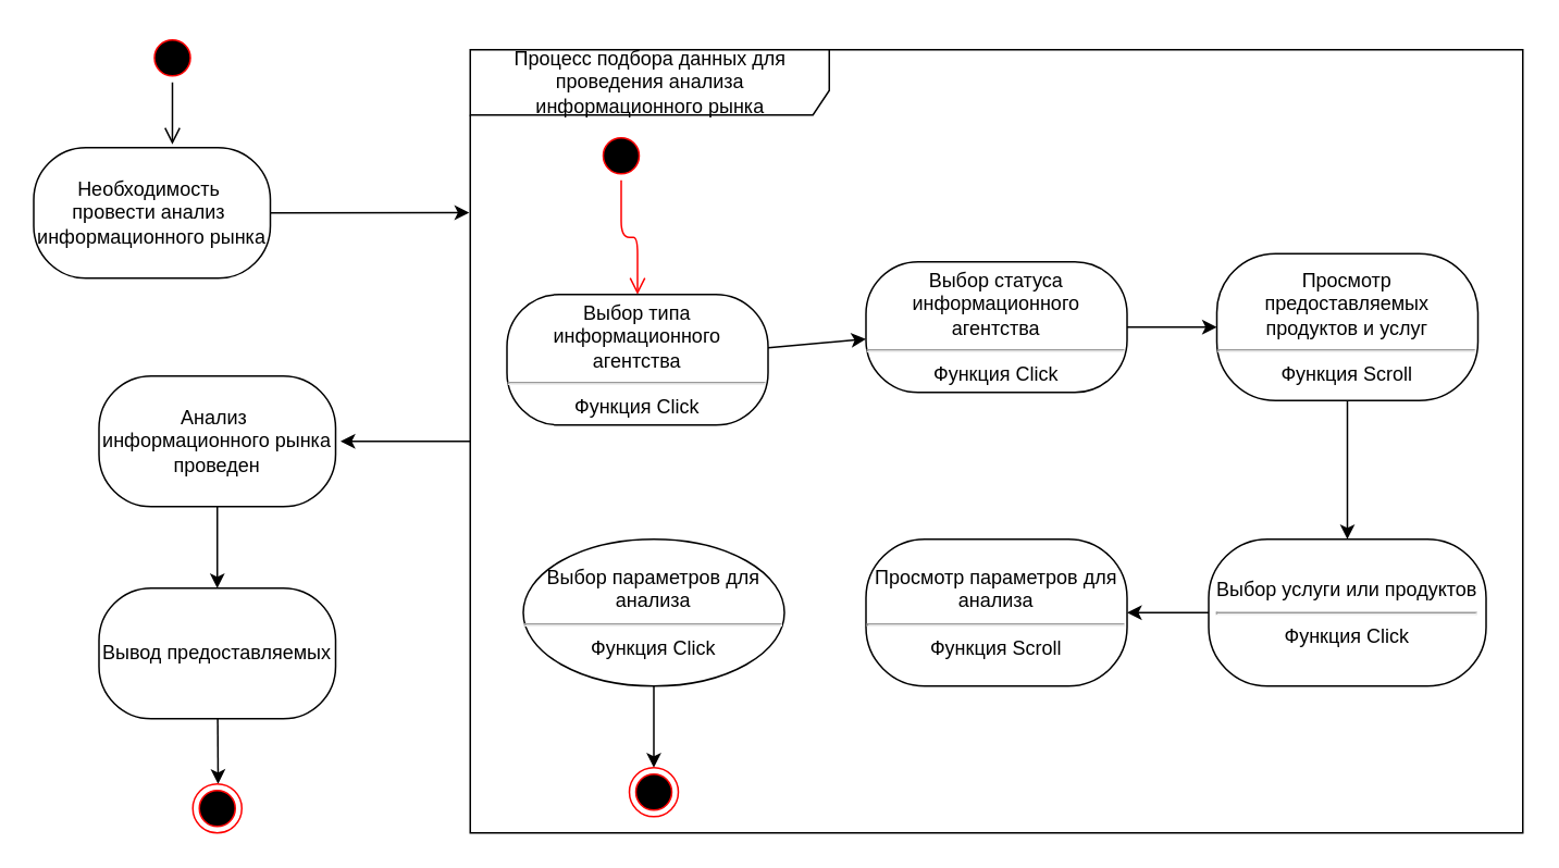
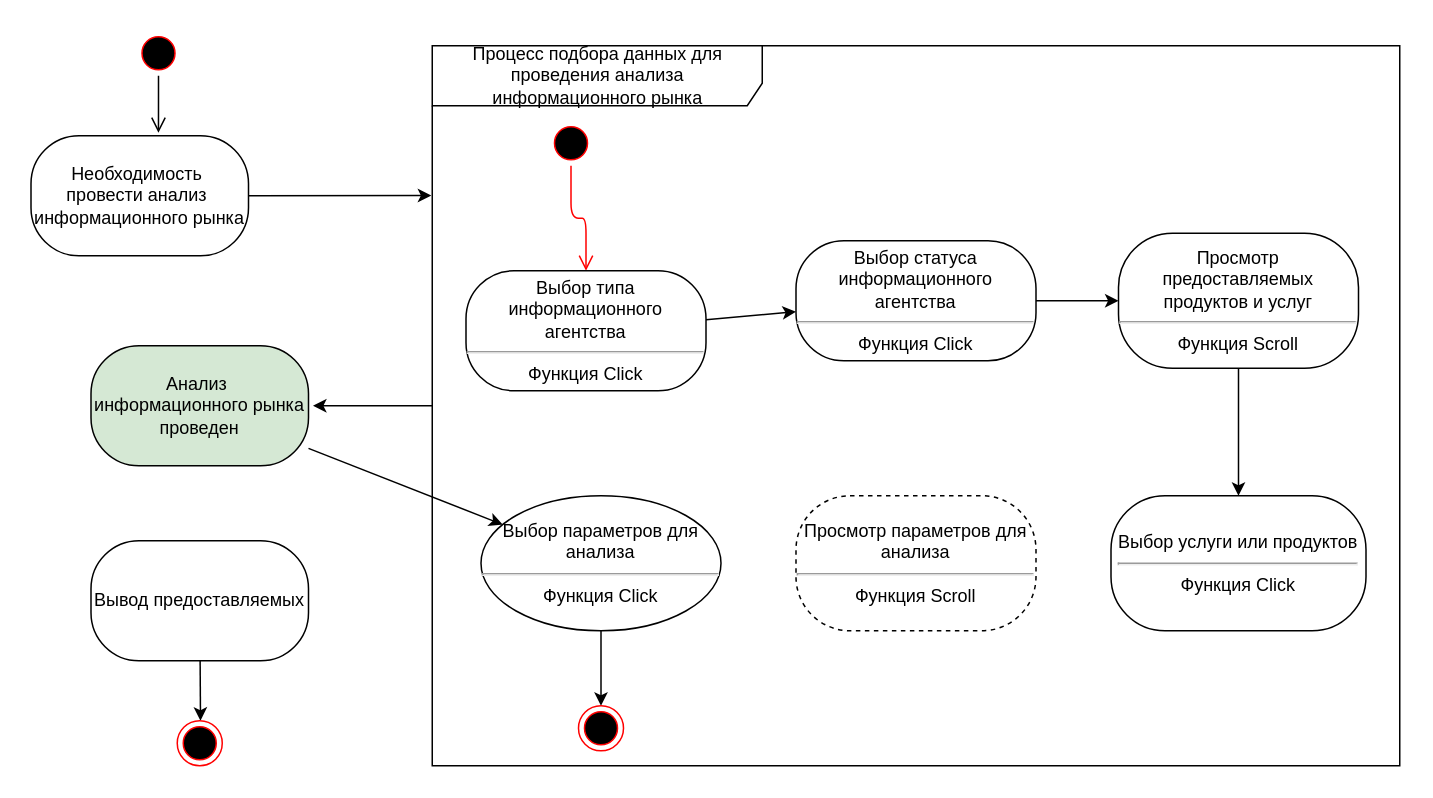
  <mxCell id="0" />
  <mxCell id="1" parent="0" />
  <mxCell id="2" value="" style="ellipse;html=1;shape=startState;fillColor=#000000;strokeColor=#ff0000;" vertex="1" parent="1"><mxGeometry x="90" y="20" width="30" height="30" as="geometry" /></mxCell>
  <mxCell id="3" value="" style="edgeStyle=orthogonalEdgeStyle;html=1;verticalAlign=bottom;endArrow=open;endSize=8;entryX=0.586;entryY=-0.025;entryDx=0;entryDy=0;entryPerimeter=0;" edge="1" source="2" parent="1" target="5"><mxGeometry relative="1" as="geometry"><mxPoint x="105" y="190" as="targetPoint" /></mxGeometry></mxCell>
  <mxCell id="4" value="" style="edgeStyle=none;rounded=0;orthogonalLoop=1;jettySize=auto;html=1;entryX=-0.001;entryY=0.208;entryDx=0;entryDy=0;entryPerimeter=0;" edge="1" parent="1" source="5" target="7"><mxGeometry relative="1" as="geometry"><mxPoint x="245" y="130" as="targetPoint" /></mxGeometry></mxCell>
  <mxCell id="5" value="&lt;span style=&quot;white-space: nowrap&quot;&gt;Необходимость&amp;nbsp;&lt;/span&gt;&lt;br style=&quot;white-space: nowrap&quot;&gt;&lt;span style=&quot;white-space: nowrap&quot;&gt;провести анализ&amp;nbsp;&lt;br&gt;&lt;/span&gt;информационного рынка" style="rounded=1;whiteSpace=wrap;html=1;arcSize=40;" vertex="1" parent="1"><mxGeometry x="20" y="90" width="145" height="80" as="geometry" /></mxCell>
  <mxCell id="6" value="" style="edgeStyle=none;rounded=0;orthogonalLoop=1;jettySize=auto;html=1;" edge="1" parent="1" source="7"><mxGeometry relative="1" as="geometry"><mxPoint x="208" y="270" as="targetPoint" /><Array as="points"><mxPoint x="270" y="270" /></Array></mxGeometry></mxCell>
  <mxCell id="7" value="Процесс подбора данных для проведения анализа информационного рынка" style="shape=umlFrame;whiteSpace=wrap;html=1;fillColor=#ffffff;gradientColor=none;width=220;height=40;" vertex="1" parent="1"><mxGeometry x="287.5" y="30" width="645" height="480" as="geometry" /></mxCell>
  <mxCell id="8" value="" style="ellipse;html=1;shape=startState;fillColor=#000000;strokeColor=#ff0000;" vertex="1" parent="1"><mxGeometry x="365" y="80" width="30" height="30" as="geometry" /></mxCell>
  <mxCell id="9" value="" style="edgeStyle=orthogonalEdgeStyle;html=1;verticalAlign=bottom;endArrow=open;endSize=8;strokeColor=#ff0000;" edge="1" source="8" parent="1" target="11"><mxGeometry relative="1" as="geometry"><mxPoint x="344" y="240" as="targetPoint" /></mxGeometry></mxCell>
  <mxCell id="10" value="" style="edgeStyle=none;rounded=0;orthogonalLoop=1;jettySize=auto;html=1;" edge="1" parent="1" source="11" target="14"><mxGeometry relative="1" as="geometry" /></mxCell>
  <mxCell id="11" value="Выбор типа&lt;br&gt;информационного агентства&lt;hr&gt;Функция Click" style="rounded=1;whiteSpace=wrap;html=1;arcSize=40;" vertex="1" parent="1"><mxGeometry x="310" y="180" width="160" height="80" as="geometry" /></mxCell>
  <mxCell id="12" style="edgeStyle=none;rounded=0;orthogonalLoop=1;jettySize=auto;html=1;exitX=0;exitY=0.5;exitDx=0;exitDy=0;" edge="1" parent="1" source="11" target="11"><mxGeometry relative="1" as="geometry" /></mxCell>
  <mxCell id="13" value="" style="edgeStyle=none;rounded=0;orthogonalLoop=1;jettySize=auto;html=1;" edge="1" parent="1" source="14" target="16"><mxGeometry relative="1" as="geometry" /></mxCell>
  <mxCell id="14" value="Выбор статуса&lt;br&gt;информационного агентства&lt;hr&gt;Функция Click" style="rounded=1;whiteSpace=wrap;html=1;arcSize=40;" vertex="1" parent="1"><mxGeometry x="530" y="160" width="160" height="80" as="geometry" /></mxCell>
  <mxCell id="15" value="" style="edgeStyle=none;rounded=0;orthogonalLoop=1;jettySize=auto;html=1;" edge="1" parent="1" source="16" target="18"><mxGeometry relative="1" as="geometry" /></mxCell>
  <mxCell id="16" value="Просмотр предоставляемых продуктов и услуг&lt;hr&gt;Функция Scroll" style="rounded=1;whiteSpace=wrap;html=1;arcSize=40;" vertex="1" parent="1"><mxGeometry x="745" y="155" width="160" height="90" as="geometry" /></mxCell>
- <mxCell id="17" value="" style="edgeStyle=none;rounded=0;orthogonalLoop=1;jettySize=auto;html=1;" edge="1" parent="1" source="18" target="21"><mxGeometry relative="1" as="geometry" /></mxCell>
  <mxCell id="18" value="Выбор услуги или продуктов&lt;hr&gt;Функция Click" style="rounded=1;whiteSpace=wrap;html=1;arcSize=40;" vertex="1" parent="1"><mxGeometry x="740" y="330" width="170" height="90" as="geometry" /></mxCell>
  <mxCell id="19" value="" style="edgeStyle=none;rounded=0;orthogonalLoop=1;jettySize=auto;html=1;" edge="1" parent="1" source="20" target="22"><mxGeometry relative="1" as="geometry"><mxPoint x="400" y="520" as="targetPoint" /></mxGeometry></mxCell>
  <mxCell id="20" value="Выбор параметров для анализа&lt;hr&gt;Функция Click" style="ellipse;whiteSpace=wrap;html=1;arcSize=40;" vertex="1" parent="1"><mxGeometry x="320" y="330" width="160" height="90" as="geometry" /></mxCell>
- <mxCell id="21" value="Просмотр параметров для анализа&lt;hr&gt;Функция Scroll" style="rounded=1;whiteSpace=wrap;html=1;arcSize=40;" vertex="1" parent="1"><mxGeometry x="530" y="330" width="160" height="90" as="geometry" /></mxCell>
+ <mxCell id="21" value="Просмотр параметров для анализа&lt;hr&gt;Функция Scroll" style="rounded=1;whiteSpace=wrap;html=1;arcSize=40;dashed=1;" vertex="1" parent="1"><mxGeometry x="530" y="330" width="160" height="90" as="geometry" /></mxCell>
  <mxCell id="22" value="" style="ellipse;html=1;shape=endState;fillColor=#000000;strokeColor=#ff0000;" vertex="1" parent="1"><mxGeometry x="385" y="470" width="30" height="30" as="geometry" /></mxCell>
  <mxCell id="23" style="edgeStyle=none;rounded=0;orthogonalLoop=1;jettySize=auto;html=1;exitX=0.5;exitY=1;exitDx=0;exitDy=0;" edge="1" parent="1" source="11" target="11"><mxGeometry relative="1" as="geometry" /></mxCell>
- <mxCell id="24" value="" style="edgeStyle=none;rounded=0;orthogonalLoop=1;jettySize=auto;html=1;" edge="1" parent="1" source="25" target="27"><mxGeometry relative="1" as="geometry" /></mxCell>
- <mxCell id="25" value="&lt;span style=&quot;white-space: nowrap&quot;&gt;Анализ&amp;nbsp;&lt;br&gt;&lt;/span&gt;информационного рынка проведен" style="rounded=1;whiteSpace=wrap;html=1;arcSize=40;" vertex="1" parent="1"><mxGeometry x="60" y="230" width="145" height="80" as="geometry" /></mxCell>
+ <mxCell id="24" value="" style="edgeStyle=none;rounded=0;orthogonalLoop=1;jettySize=auto;html=1;" edge="1" parent="1" source="25" target="20"><mxGeometry relative="1" as="geometry" /></mxCell>
+ <mxCell id="25" value="&lt;span style=&quot;white-space: nowrap&quot;&gt;Анализ&amp;nbsp;&lt;br&gt;&lt;/span&gt;информационного рынка проведен" style="rounded=1;whiteSpace=wrap;html=1;arcSize=40;fillColor=#d5e8d4;" vertex="1" parent="1"><mxGeometry x="60" y="230" width="145" height="80" as="geometry" /></mxCell>
  <mxCell id="26" value="" style="edgeStyle=none;rounded=0;orthogonalLoop=1;jettySize=auto;html=1;" edge="1" parent="1" source="27"><mxGeometry relative="1" as="geometry"><mxPoint x="133" y="480" as="targetPoint" /></mxGeometry></mxCell>
  <mxCell id="27" value="&lt;span style=&quot;white-space: nowrap&quot;&gt;Вывод предоставляемых&lt;/span&gt;" style="rounded=1;whiteSpace=wrap;html=1;arcSize=40;" vertex="1" parent="1"><mxGeometry x="60" y="360" width="145" height="80" as="geometry" /></mxCell>
  <mxCell id="28" value="" style="ellipse;html=1;shape=endState;fillColor=#000000;strokeColor=#ff0000;" vertex="1" parent="1"><mxGeometry x="117.5" y="480" width="30" height="30" as="geometry" /></mxCell>
